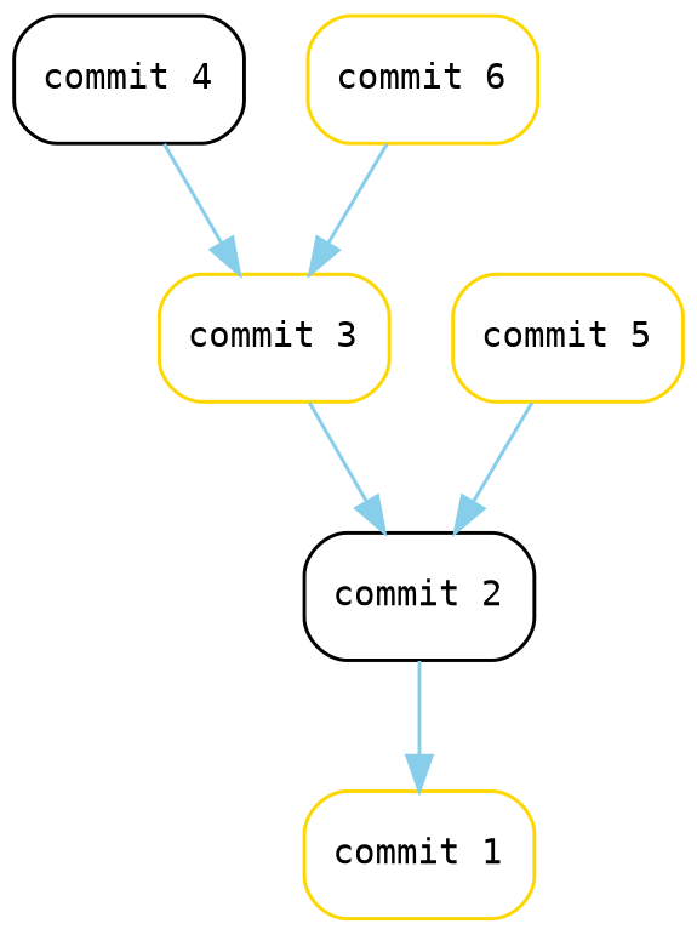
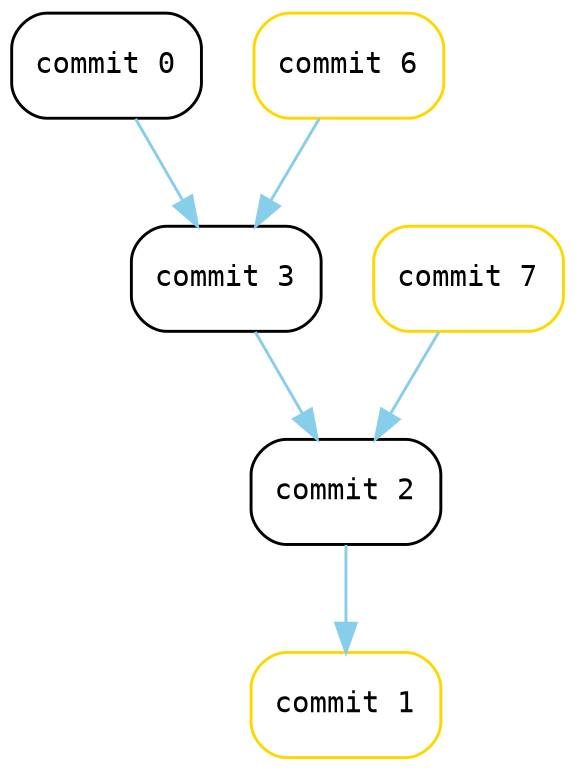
  digraph {
    node [fontname=Consolas fontsize=10 shape=Mrecord]
    edge [color=skyblue fontname=Consolas fontsize=10]
    n1 [color=gold label="commit 1"]
    n2 [label="commit 2"]
-   n3 [label="commit 3" color=gold]
-   n4 [label="commit 4"]
-   n5 [color=gold label="commit 5"]
+   n3 [label="commit 3"]
+   n4 [label="commit 0"]
+   n5 [color=gold label="commit 7"]
    n6 [color=gold label="commit 6"]
    n2 -> n1
    n3 -> n2
    n4 -> n3
    n5 -> n2
    n6 -> n3
  }
